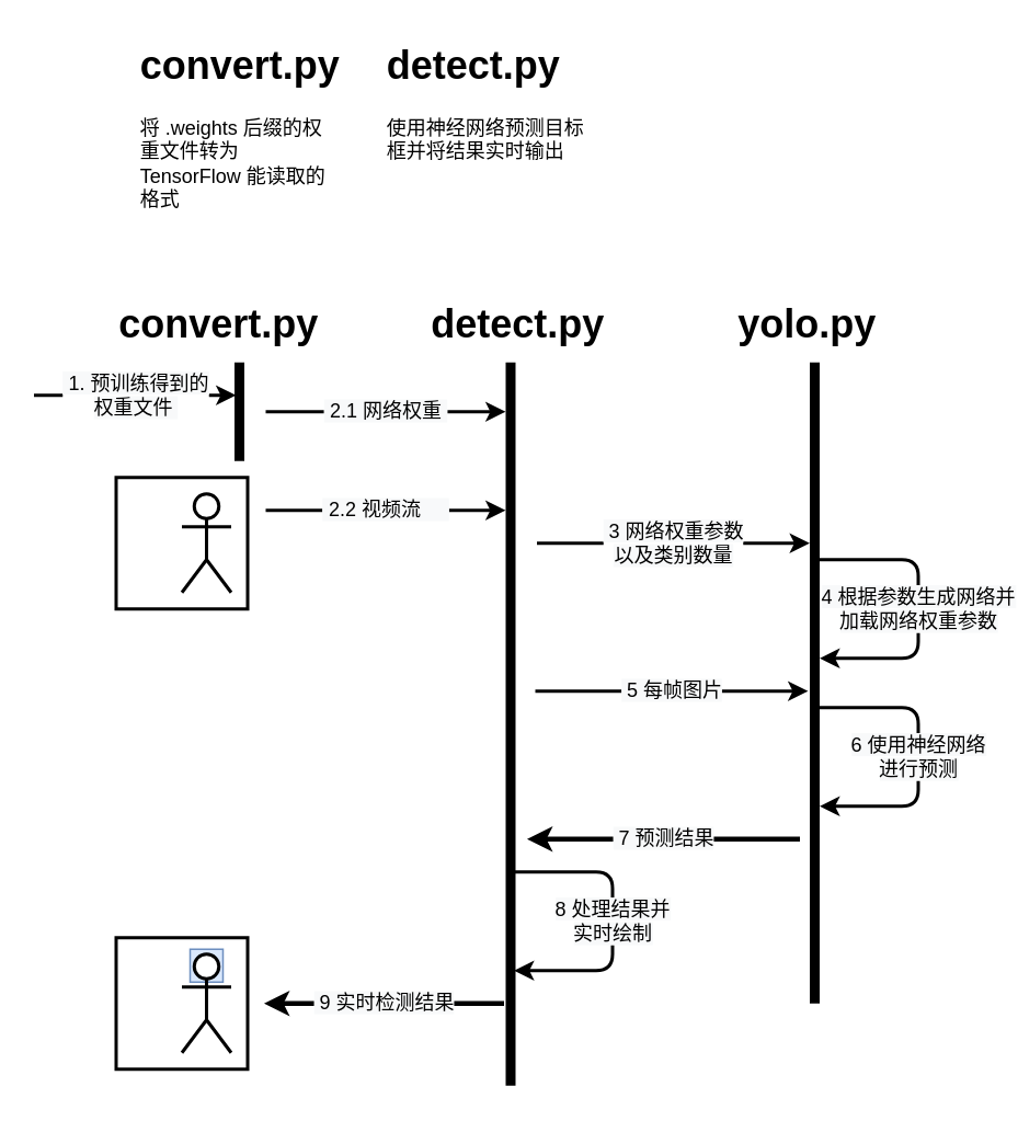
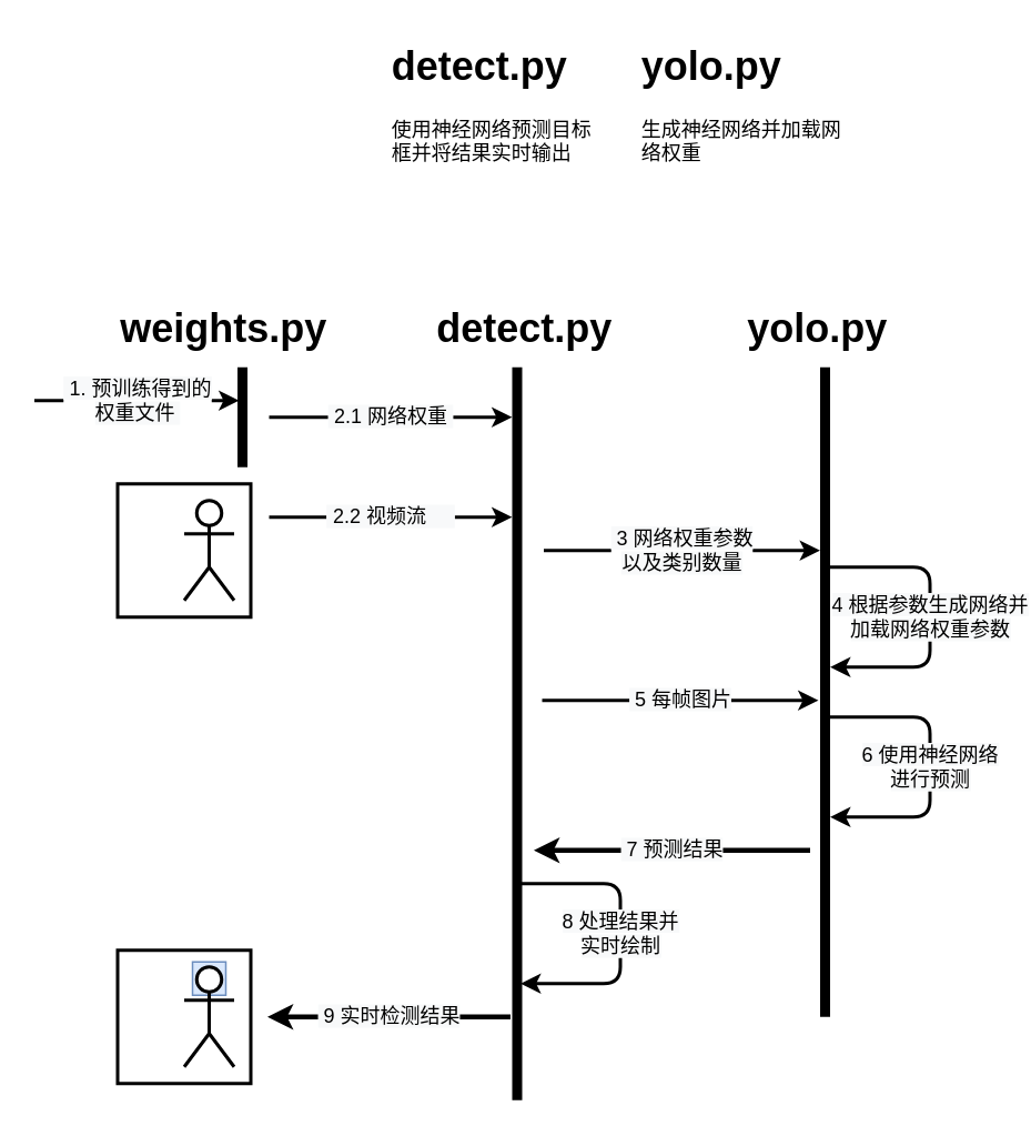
  <mxCell id="0" />
  <mxCell id="1" parent="0" />
  <mxCell id="2" value="" style="whiteSpace=wrap;html=1;aspect=fixed;strokeWidth=2;" vertex="1" parent="1"><mxGeometry x="70" y="570" width="80" height="80" as="geometry" /></mxCell>
  <mxCell id="3" value="" style="rounded=0;whiteSpace=wrap;html=1;strokeWidth=1;fillColor=#dae8fc;strokeColor=#6c8ebf;" vertex="1" parent="1"><mxGeometry x="115" y="577" width="20" height="20" as="geometry" /></mxCell>
  <mxCell id="4" value="" style="whiteSpace=wrap;html=1;aspect=fixed;strokeWidth=2;" vertex="1" parent="1"><mxGeometry x="70" y="290" width="80" height="80" as="geometry" /></mxCell>
- <mxCell id="5" value="&lt;h1&gt;convert.py&lt;/h1&gt;&lt;p&gt;将 .weights 后缀的权重文件转为 TensorFlow 能读取的格式&lt;/p&gt;" style="text;html=1;strokeColor=none;fillColor=none;spacing=5;spacingTop=-20;whiteSpace=wrap;overflow=hidden;rounded=0;" vertex="1" parent="1"><mxGeometry x="80" y="20" width="130" height="120" as="geometry" /></mxCell>
  <mxCell id="6" value="&lt;h1&gt;detect.py&lt;/h1&gt;&lt;p&gt;使用神经网络预测目标框并将结果实时输出&lt;/p&gt;" style="text;html=1;strokeColor=none;fillColor=none;spacing=5;spacingTop=-20;whiteSpace=wrap;overflow=hidden;rounded=0;" vertex="1" parent="1"><mxGeometry x="230" y="20" width="130" height="120" as="geometry" /></mxCell>
- <mxCell id="8" value="&lt;h1 style=&quot;color: rgb(0, 0, 0); font-family: helvetica; font-style: normal; letter-spacing: normal; text-align: left; text-indent: 0px; text-transform: none; word-spacing: 0px; text-decoration: none;&quot;&gt;convert.py&lt;/h1&gt;&lt;br class=&quot;Apple-interchange-newline&quot;&gt;" style="text;whiteSpace=wrap;html=1;" vertex="1" parent="1"><mxGeometry x="70" y="160" width="150" height="60" as="geometry" /></mxCell>
+ <mxCell id="7" value="&lt;h1&gt;yolo.py&lt;/h1&gt;&lt;p&gt;生成神经网络并加载网络权重&lt;/p&gt;" style="text;html=1;strokeColor=none;fillColor=none;spacing=5;spacingTop=-20;whiteSpace=wrap;overflow=hidden;rounded=0;" vertex="1" parent="1"><mxGeometry x="380" y="20" width="130" height="120" as="geometry" /></mxCell>
+ <mxCell id="8" value="&lt;h1 style=&quot;color: rgb(0, 0, 0); font-family: helvetica; font-style: normal; letter-spacing: normal; text-align: left; text-indent: 0px; text-transform: none; word-spacing: 0px; text-decoration: none;&quot;&gt;weights.py&lt;/h1&gt;&lt;br class=&quot;Apple-interchange-newline&quot;&gt;" style="text;whiteSpace=wrap;html=1;" vertex="1" parent="1"><mxGeometry x="70" y="160" width="150" height="60" as="geometry" /></mxCell>
  <mxCell id="9" value="&lt;h1 style=&quot;color: rgb(0 , 0 , 0) ; font-family: &amp;#34;helvetica&amp;#34; ; font-style: normal ; letter-spacing: normal ; text-align: left ; text-indent: 0px ; text-transform: none ; word-spacing: 0px ; text-decoration: none&quot;&gt;detect.py&lt;/h1&gt;" style="text;whiteSpace=wrap;html=1;" vertex="1" parent="1"><mxGeometry x="260" y="160" width="150" height="60" as="geometry" /></mxCell>
  <mxCell id="10" value="&lt;h1 style=&quot;color: rgb(0 , 0 , 0) ; font-family: &amp;#34;helvetica&amp;#34; ; font-style: normal ; letter-spacing: normal ; text-align: left ; text-indent: 0px ; text-transform: none ; word-spacing: 0px ; text-decoration: none&quot;&gt;&amp;nbsp; &amp;nbsp; yolo.py&lt;/h1&gt;" style="text;whiteSpace=wrap;html=1;" vertex="1" parent="1"><mxGeometry x="420" y="160" width="150" height="60" as="geometry" /></mxCell>
  <mxCell id="11" value="" style="endArrow=none;html=1;entryX=0.5;entryY=1;entryDx=0;entryDy=0;strokeWidth=6;" edge="1" parent="1" target="8"><mxGeometry width="50" height="50" relative="1" as="geometry"><mxPoint x="145" y="280" as="sourcePoint" /><mxPoint x="290" y="240" as="targetPoint" /></mxGeometry></mxCell>
  <mxCell id="12" value="" style="endArrow=none;html=1;entryX=0.5;entryY=1;entryDx=0;entryDy=0;strokeWidth=6;" edge="1" parent="1"><mxGeometry width="50" height="50" relative="1" as="geometry"><mxPoint x="310" y="660" as="sourcePoint" /><mxPoint x="310" y="220" as="targetPoint" /></mxGeometry></mxCell>
  <mxCell id="13" value="" style="endArrow=none;html=1;entryX=0.5;entryY=1;entryDx=0;entryDy=0;strokeWidth=6;" edge="1" parent="1" target="10"><mxGeometry width="50" height="50" relative="1" as="geometry"><mxPoint x="495" y="610" as="sourcePoint" /><mxPoint x="460" y="220" as="targetPoint" /></mxGeometry></mxCell>
  <mxCell id="14" value="&lt;span style=&quot;color: rgb(0 , 0 , 0) ; font-family: &amp;#34;helvetica&amp;#34; ; font-size: 12px ; font-style: normal ; font-weight: normal ; letter-spacing: normal ; text-align: center ; text-indent: 0px ; text-transform: none ; word-spacing: 0px ; background-color: rgb(248 , 249 , 250) ; text-decoration: none ; display: inline ; float: none&quot;&gt;&amp;nbsp;1. 预训练得到的&lt;br&gt;权重文件&amp;nbsp;&lt;/span&gt;" style="endArrow=classic;html=1;strokeWidth=2;" edge="1" parent="1"><mxGeometry width="50" height="50" relative="1" as="geometry"><mxPoint x="20" y="240" as="sourcePoint" /><mxPoint x="143" y="240" as="targetPoint" /></mxGeometry></mxCell>
  <mxCell id="15" value="&lt;font face=&quot;helvetica&quot;&gt;&lt;span style=&quot;font-size: 12px ; background-color: rgb(248 , 249 , 250)&quot;&gt;&amp;nbsp;2.2 视频流 &amp;nbsp; &amp;nbsp;&amp;nbsp;&lt;/span&gt;&lt;/font&gt;" style="endArrow=classic;html=1;strokeWidth=2;" edge="1" parent="1"><mxGeometry width="50" height="50" relative="1" as="geometry"><mxPoint x="161" y="310" as="sourcePoint" /><mxPoint x="307" y="310" as="targetPoint" /></mxGeometry></mxCell>
  <mxCell id="16" value="&lt;font face=&quot;helvetica&quot;&gt;&lt;span style=&quot;font-size: 12px ; background-color: rgb(248 , 249 , 250)&quot;&gt;&amp;nbsp;2.1 网络权重&amp;nbsp;&lt;/span&gt;&lt;/font&gt;" style="endArrow=classic;html=1;strokeWidth=2;" edge="1" parent="1"><mxGeometry width="50" height="50" relative="1" as="geometry"><mxPoint x="161" y="250" as="sourcePoint" /><mxPoint x="307" y="250" as="targetPoint" /></mxGeometry></mxCell>
  <mxCell id="17" value="&lt;font face=&quot;helvetica&quot;&gt;&lt;span style=&quot;font-size: 12px ; background-color: rgb(248 , 249 , 250)&quot;&gt;&amp;nbsp;3 网络权重参数&lt;br&gt;以及类别数量&lt;br&gt;&lt;/span&gt;&lt;/font&gt;" style="endArrow=classic;html=1;strokeWidth=2;" edge="1" parent="1"><mxGeometry width="50" height="50" relative="1" as="geometry"><mxPoint x="326" y="330" as="sourcePoint" /><mxPoint x="492" y="330" as="targetPoint" /><Array as="points" /></mxGeometry></mxCell>
  <mxCell id="18" value="&lt;font face=&quot;helvetica&quot;&gt;&lt;span style=&quot;font-size: 12px ; background-color: rgb(248 , 249 , 250)&quot;&gt;4 根据参数生成网络并&lt;br&gt;加载网络权重参数&lt;br&gt;&lt;/span&gt;&lt;/font&gt;" style="endArrow=classic;html=1;strokeWidth=2;edgeStyle=orthogonalEdgeStyle;" edge="1" parent="1"><mxGeometry width="50" height="50" relative="1" as="geometry"><mxPoint x="498" y="340" as="sourcePoint" /><mxPoint x="498" y="400" as="targetPoint" /><Array as="points"><mxPoint x="558" y="340" /><mxPoint x="558" y="400" /><mxPoint x="498" y="400" /></Array></mxGeometry></mxCell>
  <mxCell id="19" value="&lt;font face=&quot;helvetica&quot;&gt;&lt;span style=&quot;font-size: 12px ; background-color: rgb(248 , 249 , 250)&quot;&gt;&amp;nbsp;5 每帧图片&lt;br&gt;&lt;/span&gt;&lt;/font&gt;" style="endArrow=classic;html=1;strokeWidth=2;" edge="1" parent="1"><mxGeometry width="50" height="50" relative="1" as="geometry"><mxPoint x="325" y="420" as="sourcePoint" /><mxPoint x="491" y="420" as="targetPoint" /><Array as="points" /></mxGeometry></mxCell>
  <mxCell id="20" value="&lt;font face=&quot;helvetica&quot;&gt;&lt;span style=&quot;font-size: 12px ; background-color: rgb(248 , 249 , 250)&quot;&gt;6 使用神经网络&lt;br&gt;进行预测&lt;br&gt;&lt;/span&gt;&lt;/font&gt;" style="endArrow=classic;html=1;strokeWidth=2;edgeStyle=orthogonalEdgeStyle;" edge="1" parent="1"><mxGeometry width="50" height="50" relative="1" as="geometry"><mxPoint x="498" y="430" as="sourcePoint" /><mxPoint x="498" y="490" as="targetPoint" /><Array as="points"><mxPoint x="558" y="430" /><mxPoint x="558" y="490" /><mxPoint x="498" y="490" /></Array></mxGeometry></mxCell>
  <mxCell id="21" value="&lt;font face=&quot;helvetica&quot;&gt;&lt;span style=&quot;font-size: 12px ; background-color: rgb(248 , 249 , 250)&quot;&gt;&amp;nbsp;7 预测结果&lt;br&gt;&lt;/span&gt;&lt;/font&gt;" style="endArrow=none;html=1;strokeWidth=3;startArrow=classic;startFill=1;endFill=0;" edge="1" parent="1"><mxGeometry width="50" height="50" relative="1" as="geometry"><mxPoint x="320" y="510" as="sourcePoint" /><mxPoint x="486" y="510" as="targetPoint" /><Array as="points" /></mxGeometry></mxCell>
  <mxCell id="22" value="&lt;font face=&quot;helvetica&quot;&gt;&lt;span style=&quot;font-size: 12px ; background-color: rgb(248 , 249 , 250)&quot;&gt;8 处理结果并&lt;br&gt;实时绘制&lt;br&gt;&lt;/span&gt;&lt;/font&gt;" style="endArrow=classic;html=1;strokeWidth=2;edgeStyle=orthogonalEdgeStyle;" edge="1" parent="1"><mxGeometry width="50" height="50" relative="1" as="geometry"><mxPoint x="312" y="530" as="sourcePoint" /><mxPoint x="312" y="590" as="targetPoint" /><Array as="points"><mxPoint x="372" y="530" /><mxPoint x="372" y="590" /><mxPoint x="312" y="590" /></Array></mxGeometry></mxCell>
  <mxCell id="23" value="" style="shape=umlActor;verticalLabelPosition=bottom;verticalAlign=top;html=1;outlineConnect=0;strokeWidth=2;" vertex="1" parent="1"><mxGeometry x="110" y="300" width="30" height="60" as="geometry" /></mxCell>
  <mxCell id="24" value="&lt;font face=&quot;helvetica&quot;&gt;&lt;span style=&quot;font-size: 12px ; background-color: rgb(248 , 249 , 250)&quot;&gt;&amp;nbsp;9 实时检测结果&lt;/span&gt;&lt;/font&gt;" style="endArrow=none;html=1;strokeWidth=3;startArrow=classic;startFill=1;endFill=0;" edge="1" parent="1"><mxGeometry width="50" height="50" relative="1" as="geometry"><mxPoint x="160" y="610" as="sourcePoint" /><mxPoint x="306" y="610" as="targetPoint" /></mxGeometry></mxCell>
  <mxCell id="25" value="" style="shape=umlActor;verticalLabelPosition=bottom;verticalAlign=top;html=1;outlineConnect=0;strokeWidth=2;" vertex="1" parent="1"><mxGeometry x="110" y="580" width="30" height="60" as="geometry" /></mxCell>
